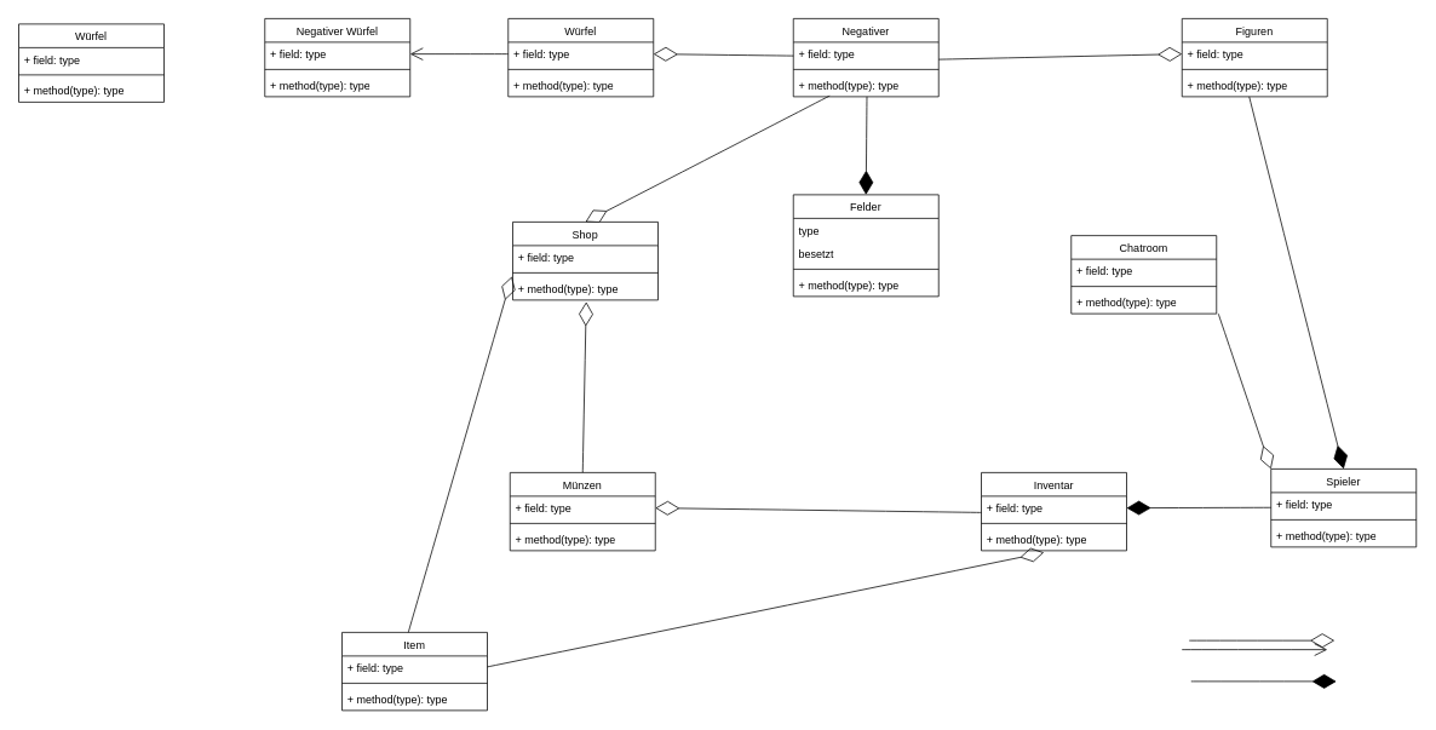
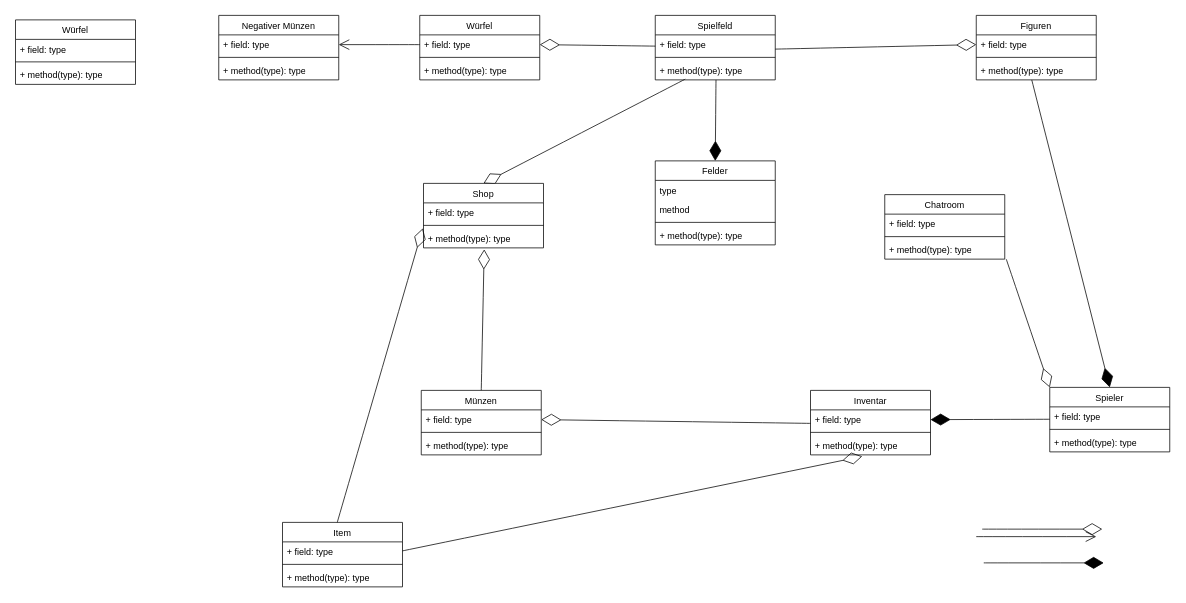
  <mxCell id="0" />
  <mxCell id="1" parent="0" />
  <mxCell id="2" value="&lt;span style=&quot;font-weight: 400;&quot;&gt;Würfel&lt;/span&gt;" style="swimlane;fontStyle=1;align=center;verticalAlign=top;childLayout=stackLayout;horizontal=1;startSize=26;horizontalStack=0;resizeParent=1;resizeParentMax=0;resizeLast=0;collapsible=1;marginBottom=0;whiteSpace=wrap;html=1;" vertex="1" parent="1"><mxGeometry x="559" y="20" width="160" height="86" as="geometry" /></mxCell>
  <mxCell id="3" value="+ field: type" style="text;strokeColor=none;fillColor=none;align=left;verticalAlign=top;spacingLeft=4;spacingRight=4;overflow=hidden;rotatable=0;points=[[0,0.5],[1,0.5]];portConstraint=eastwest;whiteSpace=wrap;html=1;" vertex="1" parent="2"><mxGeometry y="26" width="160" height="26" as="geometry" /></mxCell>
  <mxCell id="4" value="" style="line;strokeWidth=1;fillColor=none;align=left;verticalAlign=middle;spacingTop=-1;spacingLeft=3;spacingRight=3;rotatable=0;labelPosition=right;points=[];portConstraint=eastwest;strokeColor=inherit;" vertex="1" parent="2"><mxGeometry y="52" width="160" height="8" as="geometry" /></mxCell>
  <mxCell id="5" value="+ method(type): type" style="text;strokeColor=none;fillColor=none;align=left;verticalAlign=top;spacingLeft=4;spacingRight=4;overflow=hidden;rotatable=0;points=[[0,0.5],[1,0.5]];portConstraint=eastwest;whiteSpace=wrap;html=1;" vertex="1" parent="2"><mxGeometry y="60" width="160" height="26" as="geometry" /></mxCell>
- <mxCell id="6" value="&lt;span style=&quot;font-weight: 400;&quot;&gt;Negativer Würfel&lt;/span&gt;" style="swimlane;fontStyle=1;align=center;verticalAlign=top;childLayout=stackLayout;horizontal=1;startSize=26;horizontalStack=0;resizeParent=1;resizeParentMax=0;resizeLast=0;collapsible=1;marginBottom=0;whiteSpace=wrap;html=1;" vertex="1" parent="1"><mxGeometry x="291" y="20" width="160" height="86" as="geometry" /></mxCell>
+ <mxCell id="6" value="&lt;span style=&quot;font-weight: 400;&quot;&gt;Negativer Münzen&lt;/span&gt;" style="swimlane;fontStyle=1;align=center;verticalAlign=top;childLayout=stackLayout;horizontal=1;startSize=26;horizontalStack=0;resizeParent=1;resizeParentMax=0;resizeLast=0;collapsible=1;marginBottom=0;whiteSpace=wrap;html=1;" vertex="1" parent="1"><mxGeometry x="291" y="20" width="160" height="86" as="geometry" /></mxCell>
  <mxCell id="7" value="+ field: type" style="text;strokeColor=none;fillColor=none;align=left;verticalAlign=top;spacingLeft=4;spacingRight=4;overflow=hidden;rotatable=0;points=[[0,0.5],[1,0.5]];portConstraint=eastwest;whiteSpace=wrap;html=1;" vertex="1" parent="6"><mxGeometry y="26" width="160" height="26" as="geometry" /></mxCell>
  <mxCell id="8" value="" style="line;strokeWidth=1;fillColor=none;align=left;verticalAlign=middle;spacingTop=-1;spacingLeft=3;spacingRight=3;rotatable=0;labelPosition=right;points=[];portConstraint=eastwest;strokeColor=inherit;" vertex="1" parent="6"><mxGeometry y="52" width="160" height="8" as="geometry" /></mxCell>
  <mxCell id="9" value="+ method(type): type" style="text;strokeColor=none;fillColor=none;align=left;verticalAlign=top;spacingLeft=4;spacingRight=4;overflow=hidden;rotatable=0;points=[[0,0.5],[1,0.5]];portConstraint=eastwest;whiteSpace=wrap;html=1;" vertex="1" parent="6"><mxGeometry y="60" width="160" height="26" as="geometry" /></mxCell>
- <mxCell id="10" value="&lt;span style=&quot;font-weight: 400;&quot;&gt;Negativer&lt;/span&gt;" style="swimlane;fontStyle=1;align=center;verticalAlign=top;childLayout=stackLayout;horizontal=1;startSize=26;horizontalStack=0;resizeParent=1;resizeParentMax=0;resizeLast=0;collapsible=1;marginBottom=0;whiteSpace=wrap;html=1;" vertex="1" parent="1"><mxGeometry x="873" y="20" width="160" height="86" as="geometry" /></mxCell>
+ <mxCell id="10" value="&lt;span style=&quot;font-weight: 400;&quot;&gt;Spielfeld&lt;/span&gt;" style="swimlane;fontStyle=1;align=center;verticalAlign=top;childLayout=stackLayout;horizontal=1;startSize=26;horizontalStack=0;resizeParent=1;resizeParentMax=0;resizeLast=0;collapsible=1;marginBottom=0;whiteSpace=wrap;html=1;" vertex="1" parent="1"><mxGeometry x="873" y="20" width="160" height="86" as="geometry" /></mxCell>
  <mxCell id="11" value="+ field: type" style="text;strokeColor=none;fillColor=none;align=left;verticalAlign=top;spacingLeft=4;spacingRight=4;overflow=hidden;rotatable=0;points=[[0,0.5],[1,0.5]];portConstraint=eastwest;whiteSpace=wrap;html=1;" vertex="1" parent="10"><mxGeometry y="26" width="160" height="26" as="geometry" /></mxCell>
  <mxCell id="12" value="" style="endArrow=diamondThin;endFill=0;endSize=24;html=1;rounded=0;fontSize=12;curved=1;entryX=1;entryY=0.5;entryDx=0;entryDy=0;" edge="1" parent="10" target="3"><mxGeometry width="160" relative="1" as="geometry"><mxPoint y="41" as="sourcePoint" /><mxPoint x="160" y="41" as="targetPoint" /></mxGeometry></mxCell>
  <mxCell id="13" value="" style="line;strokeWidth=1;fillColor=none;align=left;verticalAlign=middle;spacingTop=-1;spacingLeft=3;spacingRight=3;rotatable=0;labelPosition=right;points=[];portConstraint=eastwest;strokeColor=inherit;" vertex="1" parent="10"><mxGeometry y="52" width="160" height="8" as="geometry" /></mxCell>
  <mxCell id="14" value="+ method(type): type" style="text;strokeColor=none;fillColor=none;align=left;verticalAlign=top;spacingLeft=4;spacingRight=4;overflow=hidden;rotatable=0;points=[[0,0.5],[1,0.5]];portConstraint=eastwest;whiteSpace=wrap;html=1;" vertex="1" parent="10"><mxGeometry y="60" width="160" height="26" as="geometry" /></mxCell>
  <mxCell id="15" value="" style="endArrow=diamondThin;endFill=0;endSize=24;html=1;rounded=0;fontSize=12;curved=1;entryX=0.5;entryY=0;entryDx=0;entryDy=0;" edge="1" parent="10" target="25"><mxGeometry width="160" relative="1" as="geometry"><mxPoint x="40" y="85" as="sourcePoint" /><mxPoint x="200" y="85" as="targetPoint" /></mxGeometry></mxCell>
  <mxCell id="16" value="&lt;span style=&quot;font-weight: 400;&quot;&gt;Figuren&lt;/span&gt;" style="swimlane;fontStyle=1;align=center;verticalAlign=top;childLayout=stackLayout;horizontal=1;startSize=26;horizontalStack=0;resizeParent=1;resizeParentMax=0;resizeLast=0;collapsible=1;marginBottom=0;whiteSpace=wrap;html=1;" vertex="1" parent="1"><mxGeometry x="1301" y="20" width="160" height="86" as="geometry" /></mxCell>
  <mxCell id="17" value="+ field: type" style="text;strokeColor=none;fillColor=none;align=left;verticalAlign=top;spacingLeft=4;spacingRight=4;overflow=hidden;rotatable=0;points=[[0,0.5],[1,0.5]];portConstraint=eastwest;whiteSpace=wrap;html=1;" vertex="1" parent="16"><mxGeometry y="26" width="160" height="26" as="geometry" /></mxCell>
  <mxCell id="18" value="" style="line;strokeWidth=1;fillColor=none;align=left;verticalAlign=middle;spacingTop=-1;spacingLeft=3;spacingRight=3;rotatable=0;labelPosition=right;points=[];portConstraint=eastwest;strokeColor=inherit;" vertex="1" parent="16"><mxGeometry y="52" width="160" height="8" as="geometry" /></mxCell>
  <mxCell id="19" value="+ method(type): type" style="text;strokeColor=none;fillColor=none;align=left;verticalAlign=top;spacingLeft=4;spacingRight=4;overflow=hidden;rotatable=0;points=[[0,0.5],[1,0.5]];portConstraint=eastwest;whiteSpace=wrap;html=1;" vertex="1" parent="16"><mxGeometry y="60" width="160" height="26" as="geometry" /></mxCell>
  <mxCell id="20" value="&lt;span style=&quot;font-weight: 400;&quot;&gt;Felder&lt;/span&gt;" style="swimlane;fontStyle=1;align=center;verticalAlign=top;childLayout=stackLayout;horizontal=1;startSize=26;horizontalStack=0;resizeParent=1;resizeParentMax=0;resizeLast=0;collapsible=1;marginBottom=0;whiteSpace=wrap;html=1;" vertex="1" parent="1"><mxGeometry x="873" y="214" width="160" height="112" as="geometry" /></mxCell>
  <mxCell id="21" value="type" style="text;strokeColor=none;fillColor=none;align=left;verticalAlign=top;spacingLeft=4;spacingRight=4;overflow=hidden;rotatable=0;points=[[0,0.5],[1,0.5]];portConstraint=eastwest;whiteSpace=wrap;html=1;" vertex="1" parent="20"><mxGeometry y="26" width="160" height="26" as="geometry" /></mxCell>
- <mxCell id="22" value="besetzt" style="text;strokeColor=none;fillColor=none;align=left;verticalAlign=top;spacingLeft=4;spacingRight=4;overflow=hidden;rotatable=0;points=[[0,0.5],[1,0.5]];portConstraint=eastwest;whiteSpace=wrap;html=1;" vertex="1" parent="20"><mxGeometry y="52" width="160" height="26" as="geometry" /></mxCell>
+ <mxCell id="22" value="method" style="text;strokeColor=none;fillColor=none;align=left;verticalAlign=top;spacingLeft=4;spacingRight=4;overflow=hidden;rotatable=0;points=[[0,0.5],[1,0.5]];portConstraint=eastwest;whiteSpace=wrap;html=1;" vertex="1" parent="20"><mxGeometry y="52" width="160" height="26" as="geometry" /></mxCell>
  <mxCell id="23" value="" style="line;strokeWidth=1;fillColor=none;align=left;verticalAlign=middle;spacingTop=-1;spacingLeft=3;spacingRight=3;rotatable=0;labelPosition=right;points=[];portConstraint=eastwest;strokeColor=inherit;" vertex="1" parent="20"><mxGeometry y="78" width="160" height="8" as="geometry" /></mxCell>
  <mxCell id="24" value="+ method(type): type" style="text;strokeColor=none;fillColor=none;align=left;verticalAlign=top;spacingLeft=4;spacingRight=4;overflow=hidden;rotatable=0;points=[[0,0.5],[1,0.5]];portConstraint=eastwest;whiteSpace=wrap;html=1;" vertex="1" parent="20"><mxGeometry y="86" width="160" height="26" as="geometry" /></mxCell>
  <mxCell id="25" value="&lt;span style=&quot;font-weight: 400;&quot;&gt;Shop&lt;/span&gt;" style="swimlane;fontStyle=1;align=center;verticalAlign=top;childLayout=stackLayout;horizontal=1;startSize=26;horizontalStack=0;resizeParent=1;resizeParentMax=0;resizeLast=0;collapsible=1;marginBottom=0;whiteSpace=wrap;html=1;" vertex="1" parent="1"><mxGeometry x="564" y="244" width="160" height="86" as="geometry" /></mxCell>
  <mxCell id="26" value="+ field: type" style="text;strokeColor=none;fillColor=none;align=left;verticalAlign=top;spacingLeft=4;spacingRight=4;overflow=hidden;rotatable=0;points=[[0,0.5],[1,0.5]];portConstraint=eastwest;whiteSpace=wrap;html=1;" vertex="1" parent="25"><mxGeometry y="26" width="160" height="26" as="geometry" /></mxCell>
  <mxCell id="27" value="" style="line;strokeWidth=1;fillColor=none;align=left;verticalAlign=middle;spacingTop=-1;spacingLeft=3;spacingRight=3;rotatable=0;labelPosition=right;points=[];portConstraint=eastwest;strokeColor=inherit;" vertex="1" parent="25"><mxGeometry y="52" width="160" height="8" as="geometry" /></mxCell>
  <mxCell id="28" value="+ method(type): type" style="text;strokeColor=none;fillColor=none;align=left;verticalAlign=top;spacingLeft=4;spacingRight=4;overflow=hidden;rotatable=0;points=[[0,0.5],[1,0.5]];portConstraint=eastwest;whiteSpace=wrap;html=1;" vertex="1" parent="25"><mxGeometry y="60" width="160" height="26" as="geometry" /></mxCell>
  <mxCell id="29" value="" style="endArrow=diamondThin;endFill=0;endSize=24;html=1;rounded=0;fontSize=12;curved=1;entryX=0.506;entryY=1.077;entryDx=0;entryDy=0;entryPerimeter=0;exitX=0.5;exitY=0;exitDx=0;exitDy=0;" edge="1" parent="1" source="40" target="28"><mxGeometry width="160" relative="1" as="geometry"><mxPoint x="621" y="519" as="sourcePoint" /><mxPoint x="781" y="519" as="targetPoint" /></mxGeometry></mxCell>
  <mxCell id="30" value="" style="endArrow=diamondThin;endFill=1;endSize=24;html=1;rounded=0;fontSize=12;curved=1;" edge="1" parent="1"><mxGeometry width="160" relative="1" as="geometry"><mxPoint x="1311" y="750" as="sourcePoint" /><mxPoint x="1471" y="750" as="targetPoint" /></mxGeometry></mxCell>
  <mxCell id="31" value="" style="endArrow=open;endFill=1;endSize=12;html=1;rounded=0;fontSize=12;curved=1;" edge="1" parent="1"><mxGeometry width="160" relative="1" as="geometry"><mxPoint x="1301" y="715" as="sourcePoint" /><mxPoint x="1461" y="715" as="targetPoint" /></mxGeometry></mxCell>
  <mxCell id="32" value="&lt;span style=&quot;font-weight: 400;&quot;&gt;Würfel&lt;/span&gt;" style="swimlane;fontStyle=1;align=center;verticalAlign=top;childLayout=stackLayout;horizontal=1;startSize=26;horizontalStack=0;resizeParent=1;resizeParentMax=0;resizeLast=0;collapsible=1;marginBottom=0;whiteSpace=wrap;html=1;" vertex="1" parent="1"><mxGeometry x="20" y="26" width="160" height="86" as="geometry" /></mxCell>
  <mxCell id="33" value="+ field: type" style="text;strokeColor=none;fillColor=none;align=left;verticalAlign=top;spacingLeft=4;spacingRight=4;overflow=hidden;rotatable=0;points=[[0,0.5],[1,0.5]];portConstraint=eastwest;whiteSpace=wrap;html=1;" vertex="1" parent="32"><mxGeometry y="26" width="160" height="26" as="geometry" /></mxCell>
  <mxCell id="34" value="" style="line;strokeWidth=1;fillColor=none;align=left;verticalAlign=middle;spacingTop=-1;spacingLeft=3;spacingRight=3;rotatable=0;labelPosition=right;points=[];portConstraint=eastwest;strokeColor=inherit;" vertex="1" parent="32"><mxGeometry y="52" width="160" height="8" as="geometry" /></mxCell>
  <mxCell id="35" value="+ method(type): type" style="text;strokeColor=none;fillColor=none;align=left;verticalAlign=top;spacingLeft=4;spacingRight=4;overflow=hidden;rotatable=0;points=[[0,0.5],[1,0.5]];portConstraint=eastwest;whiteSpace=wrap;html=1;" vertex="1" parent="32"><mxGeometry y="60" width="160" height="26" as="geometry" /></mxCell>
  <mxCell id="36" value="&lt;span style=&quot;font-weight: 400;&quot;&gt;Inventar&lt;/span&gt;" style="swimlane;fontStyle=1;align=center;verticalAlign=top;childLayout=stackLayout;horizontal=1;startSize=26;horizontalStack=0;resizeParent=1;resizeParentMax=0;resizeLast=0;collapsible=1;marginBottom=0;whiteSpace=wrap;html=1;" vertex="1" parent="1"><mxGeometry x="1080" y="520" width="160" height="86" as="geometry" /></mxCell>
  <mxCell id="37" value="+ field: type" style="text;strokeColor=none;fillColor=none;align=left;verticalAlign=top;spacingLeft=4;spacingRight=4;overflow=hidden;rotatable=0;points=[[0,0.5],[1,0.5]];portConstraint=eastwest;whiteSpace=wrap;html=1;" vertex="1" parent="36"><mxGeometry y="26" width="160" height="26" as="geometry" /></mxCell>
  <mxCell id="38" value="" style="line;strokeWidth=1;fillColor=none;align=left;verticalAlign=middle;spacingTop=-1;spacingLeft=3;spacingRight=3;rotatable=0;labelPosition=right;points=[];portConstraint=eastwest;strokeColor=inherit;" vertex="1" parent="36"><mxGeometry y="52" width="160" height="8" as="geometry" /></mxCell>
  <mxCell id="39" value="+ method(type): type" style="text;strokeColor=none;fillColor=none;align=left;verticalAlign=top;spacingLeft=4;spacingRight=4;overflow=hidden;rotatable=0;points=[[0,0.5],[1,0.5]];portConstraint=eastwest;whiteSpace=wrap;html=1;" vertex="1" parent="36"><mxGeometry y="60" width="160" height="26" as="geometry" /></mxCell>
  <mxCell id="40" value="&lt;span style=&quot;font-weight: 400;&quot;&gt;Münzen&lt;/span&gt;" style="swimlane;fontStyle=1;align=center;verticalAlign=top;childLayout=stackLayout;horizontal=1;startSize=26;horizontalStack=0;resizeParent=1;resizeParentMax=0;resizeLast=0;collapsible=1;marginBottom=0;whiteSpace=wrap;html=1;" vertex="1" parent="1"><mxGeometry x="561" y="520" width="160" height="86" as="geometry" /></mxCell>
  <mxCell id="41" value="+ field: type" style="text;strokeColor=none;fillColor=none;align=left;verticalAlign=top;spacingLeft=4;spacingRight=4;overflow=hidden;rotatable=0;points=[[0,0.5],[1,0.5]];portConstraint=eastwest;whiteSpace=wrap;html=1;" vertex="1" parent="40"><mxGeometry y="26" width="160" height="26" as="geometry" /></mxCell>
  <mxCell id="42" value="" style="line;strokeWidth=1;fillColor=none;align=left;verticalAlign=middle;spacingTop=-1;spacingLeft=3;spacingRight=3;rotatable=0;labelPosition=right;points=[];portConstraint=eastwest;strokeColor=inherit;" vertex="1" parent="40"><mxGeometry y="52" width="160" height="8" as="geometry" /></mxCell>
  <mxCell id="43" value="+ method(type): type" style="text;strokeColor=none;fillColor=none;align=left;verticalAlign=top;spacingLeft=4;spacingRight=4;overflow=hidden;rotatable=0;points=[[0,0.5],[1,0.5]];portConstraint=eastwest;whiteSpace=wrap;html=1;" vertex="1" parent="40"><mxGeometry y="60" width="160" height="26" as="geometry" /></mxCell>
  <mxCell id="44" value="&lt;span style=&quot;font-weight: 400;&quot;&gt;Spieler&lt;/span&gt;" style="swimlane;fontStyle=1;align=center;verticalAlign=top;childLayout=stackLayout;horizontal=1;startSize=26;horizontalStack=0;resizeParent=1;resizeParentMax=0;resizeLast=0;collapsible=1;marginBottom=0;whiteSpace=wrap;html=1;" vertex="1" parent="1"><mxGeometry x="1399" y="516" width="160" height="86" as="geometry" /></mxCell>
  <mxCell id="45" value="+ field: type" style="text;strokeColor=none;fillColor=none;align=left;verticalAlign=top;spacingLeft=4;spacingRight=4;overflow=hidden;rotatable=0;points=[[0,0.5],[1,0.5]];portConstraint=eastwest;whiteSpace=wrap;html=1;" vertex="1" parent="44"><mxGeometry y="26" width="160" height="26" as="geometry" /></mxCell>
  <mxCell id="46" value="" style="endArrow=diamondThin;endFill=1;endSize=24;html=1;rounded=0;fontSize=12;curved=1;entryX=1;entryY=0.5;entryDx=0;entryDy=0;" edge="1" parent="44" target="37"><mxGeometry width="160" relative="1" as="geometry"><mxPoint y="42.5" as="sourcePoint" /><mxPoint x="160" y="42.5" as="targetPoint" /></mxGeometry></mxCell>
  <mxCell id="47" value="" style="line;strokeWidth=1;fillColor=none;align=left;verticalAlign=middle;spacingTop=-1;spacingLeft=3;spacingRight=3;rotatable=0;labelPosition=right;points=[];portConstraint=eastwest;strokeColor=inherit;" vertex="1" parent="44"><mxGeometry y="52" width="160" height="8" as="geometry" /></mxCell>
  <mxCell id="48" value="+ method(type): type" style="text;strokeColor=none;fillColor=none;align=left;verticalAlign=top;spacingLeft=4;spacingRight=4;overflow=hidden;rotatable=0;points=[[0,0.5],[1,0.5]];portConstraint=eastwest;whiteSpace=wrap;html=1;" vertex="1" parent="44"><mxGeometry y="60" width="160" height="26" as="geometry" /></mxCell>
  <mxCell id="49" value="" style="endArrow=diamondThin;endFill=0;endSize=24;html=1;rounded=0;fontSize=12;curved=1;entryX=0;entryY=0.5;entryDx=0;entryDy=0;" edge="1" parent="1" target="17"><mxGeometry width="160" relative="1" as="geometry"><mxPoint x="1033" y="65" as="sourcePoint" /><mxPoint x="1193" y="65" as="targetPoint" /></mxGeometry></mxCell>
  <mxCell id="50" value="" style="endArrow=diamondThin;endFill=1;endSize=24;html=1;rounded=0;fontSize=12;curved=1;entryX=0.5;entryY=0;entryDx=0;entryDy=0;" edge="1" parent="1" target="20"><mxGeometry width="160" relative="1" as="geometry"><mxPoint x="954" y="106" as="sourcePoint" /><mxPoint x="1114" y="106" as="targetPoint" /></mxGeometry></mxCell>
  <mxCell id="51" value="" style="endArrow=open;endFill=1;endSize=12;html=1;rounded=0;fontSize=12;curved=1;entryX=1;entryY=0.5;entryDx=0;entryDy=0;exitX=0;exitY=0.5;exitDx=0;exitDy=0;" edge="1" parent="1" source="3" target="7"><mxGeometry width="160" relative="1" as="geometry"><mxPoint x="559" y="62.5" as="sourcePoint" /><mxPoint x="719" y="62.5" as="targetPoint" /></mxGeometry></mxCell>
  <mxCell id="52" value="" style="endArrow=diamondThin;endFill=1;endSize=24;html=1;rounded=0;fontSize=12;curved=1;entryX=0.5;entryY=0;entryDx=0;entryDy=0;" edge="1" parent="1" target="44"><mxGeometry width="160" relative="1" as="geometry"><mxPoint x="1375" y="106" as="sourcePoint" /><mxPoint x="1378" y="201" as="targetPoint" /></mxGeometry></mxCell>
  <mxCell id="53" value="&lt;span style=&quot;font-weight: 400;&quot;&gt;Chatroom&lt;/span&gt;" style="swimlane;fontStyle=1;align=center;verticalAlign=top;childLayout=stackLayout;horizontal=1;startSize=26;horizontalStack=0;resizeParent=1;resizeParentMax=0;resizeLast=0;collapsible=1;marginBottom=0;whiteSpace=wrap;html=1;" vertex="1" parent="1"><mxGeometry x="1179" y="259" width="160" height="86" as="geometry" /></mxCell>
  <mxCell id="54" value="+ field: type" style="text;strokeColor=none;fillColor=none;align=left;verticalAlign=top;spacingLeft=4;spacingRight=4;overflow=hidden;rotatable=0;points=[[0,0.5],[1,0.5]];portConstraint=eastwest;whiteSpace=wrap;html=1;" vertex="1" parent="53"><mxGeometry y="26" width="160" height="26" as="geometry" /></mxCell>
  <mxCell id="55" value="" style="line;strokeWidth=1;fillColor=none;align=left;verticalAlign=middle;spacingTop=-1;spacingLeft=3;spacingRight=3;rotatable=0;labelPosition=right;points=[];portConstraint=eastwest;strokeColor=inherit;" vertex="1" parent="53"><mxGeometry y="52" width="160" height="8" as="geometry" /></mxCell>
  <mxCell id="56" value="+ method(type): type" style="text;strokeColor=none;fillColor=none;align=left;verticalAlign=top;spacingLeft=4;spacingRight=4;overflow=hidden;rotatable=0;points=[[0,0.5],[1,0.5]];portConstraint=eastwest;whiteSpace=wrap;html=1;" vertex="1" parent="53"><mxGeometry y="60" width="160" height="26" as="geometry" /></mxCell>
  <mxCell id="57" value="" style="endArrow=diamondThin;endFill=0;endSize=24;html=1;rounded=0;fontSize=12;curved=1;entryX=1;entryY=0.5;entryDx=0;entryDy=0;" edge="1" parent="1" target="41"><mxGeometry width="160" relative="1" as="geometry"><mxPoint x="1080" y="564" as="sourcePoint" /><mxPoint x="926" y="562" as="targetPoint" /></mxGeometry></mxCell>
  <mxCell id="58" value="" style="endArrow=diamondThin;endFill=0;endSize=24;html=1;rounded=0;fontSize=12;curved=1;entryX=0.431;entryY=1.077;entryDx=0;entryDy=0;entryPerimeter=0;" edge="1" parent="1" target="39"><mxGeometry width="160" relative="1" as="geometry"><mxPoint x="536" y="734" as="sourcePoint" /><mxPoint x="696" y="734" as="targetPoint" /></mxGeometry></mxCell>
  <mxCell id="59" value="&lt;span style=&quot;font-weight: 400;&quot;&gt;Item&lt;/span&gt;" style="swimlane;fontStyle=1;align=center;verticalAlign=top;childLayout=stackLayout;horizontal=1;startSize=26;horizontalStack=0;resizeParent=1;resizeParentMax=0;resizeLast=0;collapsible=1;marginBottom=0;whiteSpace=wrap;html=1;" vertex="1" parent="1"><mxGeometry x="376" y="696" width="160" height="86" as="geometry" /></mxCell>
  <mxCell id="60" value="" style="endArrow=diamondThin;endFill=0;endSize=24;html=1;rounded=0;fontSize=12;curved=1;entryX=-0.006;entryY=0;entryDx=0;entryDy=0;entryPerimeter=0;" edge="1" parent="59" target="28"><mxGeometry width="160" relative="1" as="geometry"><mxPoint x="73" as="sourcePoint" /><mxPoint x="233" as="targetPoint" /></mxGeometry></mxCell>
  <mxCell id="61" value="+ field: type" style="text;strokeColor=none;fillColor=none;align=left;verticalAlign=top;spacingLeft=4;spacingRight=4;overflow=hidden;rotatable=0;points=[[0,0.5],[1,0.5]];portConstraint=eastwest;whiteSpace=wrap;html=1;" vertex="1" parent="59"><mxGeometry y="26" width="160" height="26" as="geometry" /></mxCell>
  <mxCell id="62" value="" style="line;strokeWidth=1;fillColor=none;align=left;verticalAlign=middle;spacingTop=-1;spacingLeft=3;spacingRight=3;rotatable=0;labelPosition=right;points=[];portConstraint=eastwest;strokeColor=inherit;" vertex="1" parent="59"><mxGeometry y="52" width="160" height="8" as="geometry" /></mxCell>
  <mxCell id="63" value="+ method(type): type" style="text;strokeColor=none;fillColor=none;align=left;verticalAlign=top;spacingLeft=4;spacingRight=4;overflow=hidden;rotatable=0;points=[[0,0.5],[1,0.5]];portConstraint=eastwest;whiteSpace=wrap;html=1;" vertex="1" parent="59"><mxGeometry y="60" width="160" height="26" as="geometry" /></mxCell>
  <mxCell id="64" value="" style="endArrow=diamondThin;endFill=0;endSize=24;html=1;rounded=0;fontSize=12;curved=1;" edge="1" parent="1"><mxGeometry width="160" relative="1" as="geometry"><mxPoint x="1309" y="705" as="sourcePoint" /><mxPoint x="1469" y="705" as="targetPoint" /></mxGeometry></mxCell>
  <mxCell id="65" value="" style="endArrow=diamondThin;endFill=0;endSize=24;html=1;rounded=0;fontSize=12;curved=1;entryX=0;entryY=0;entryDx=0;entryDy=0;" edge="1" parent="1" target="44"><mxGeometry width="160" relative="1" as="geometry"><mxPoint x="1341" y="345" as="sourcePoint" /><mxPoint x="1458" y="423" as="targetPoint" /></mxGeometry></mxCell>
